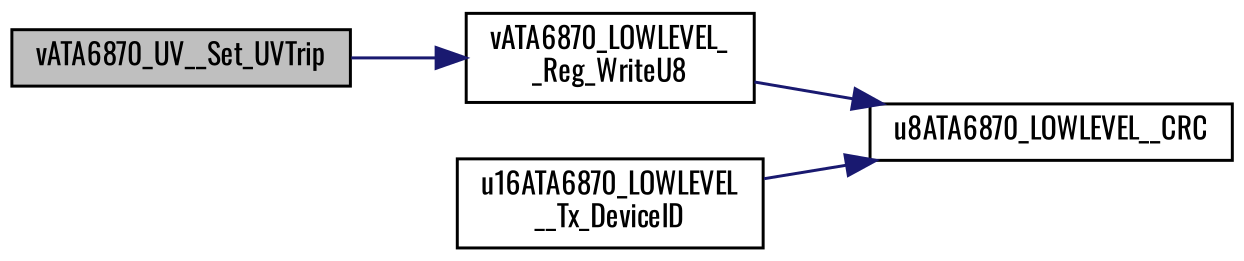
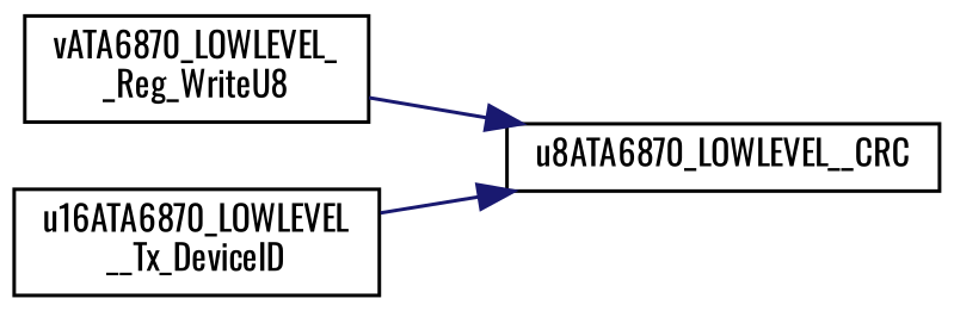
  digraph {
    fontname=Oswald
    rankdir=LR
    node [color=black fillcolor=white fontname=Oswald fontsize=10 shape=record style=filled]
    edge [color=midnightblue fontname=Oswald fontsize=10 labelfontname=Helvetica labelfontsize=10 style=solid]
-   n1 [fillcolor=grey75 fontcolor=black height=0.2 label=vATA6870_UV__Set_UVTrip width=0.4]
    n2 [height=0.2 label="vATA6870_LOWLEVEL_\l_Reg_WriteU8" width=0.4]
    n3 [height=0.2 label=u8ATA6870_LOWLEVEL__CRC width=0.4]
    n4 [height=0.2 label="u16ATA6870_LOWLEVEL\l__Tx_DeviceID" width=0.4]
-   n1 -> n2
    n2 -> n3
    n4 -> n3
  }
